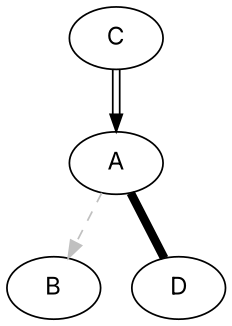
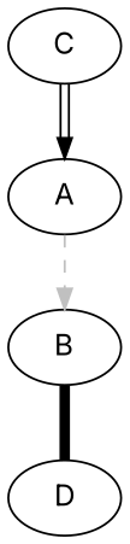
  digraph {
    fontname=Inter
    node [fontname=Inter]
    edge [fontname=Inter]
    A
    B
    D
    C
    A -> B [color=grey style=dashed]
-   A -> D [arrowhead=none penwidth=5]
+   B -> D [arrowhead=none penwidth=5]
    C -> A [color="black:invis:black"]
  }
